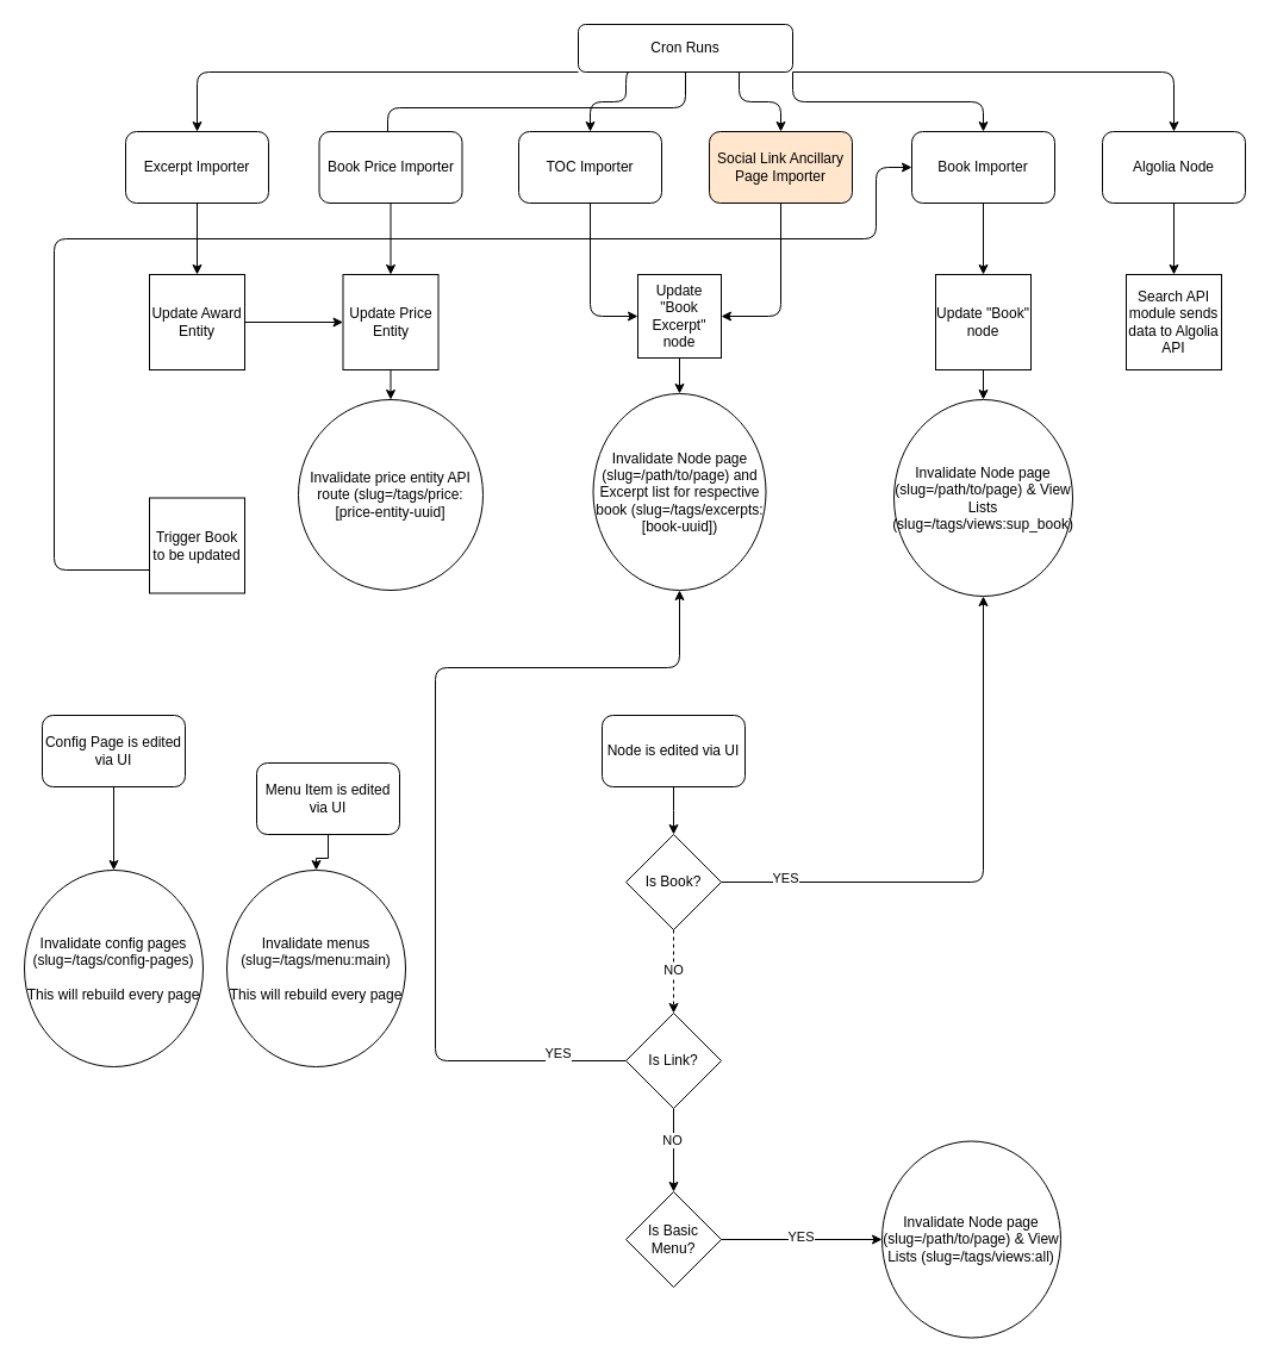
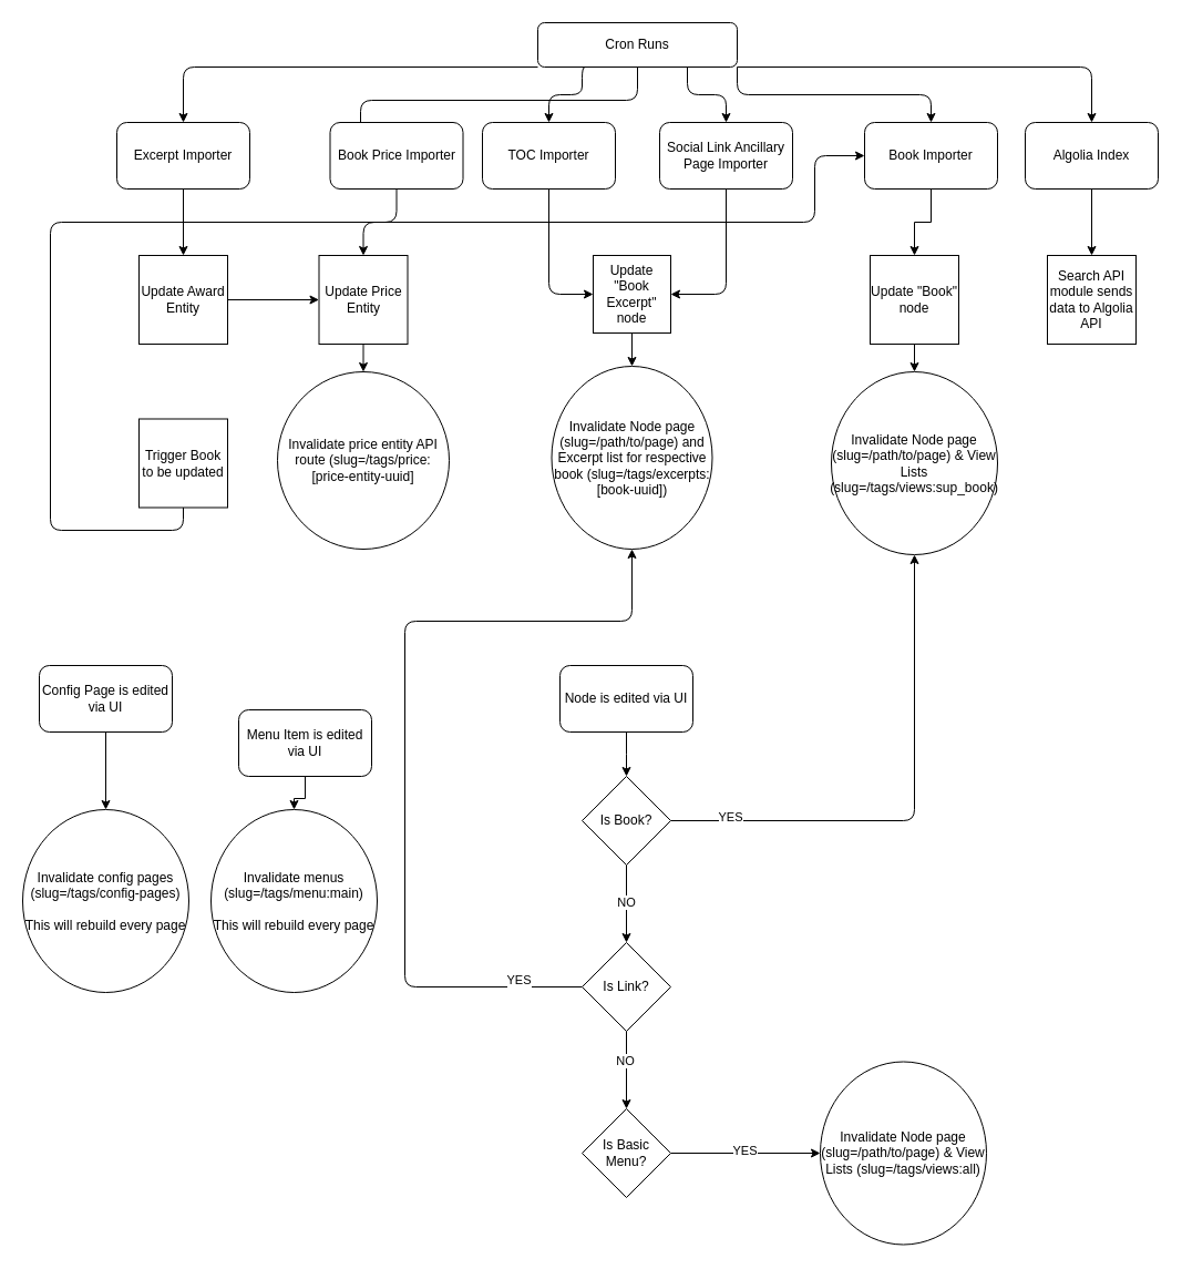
  <mxCell id="0" />
  <mxCell id="1" parent="0" />
  <mxCell id="2" style="edgeStyle=orthogonalEdgeStyle;rounded=1;orthogonalLoop=1;jettySize=auto;html=1;exitX=0;exitY=1;exitDx=0;exitDy=0;entryX=0.5;entryY=0;entryDx=0;entryDy=0;curved=0;" parent="1" source="8" target="20" edge="1"><mxGeometry relative="1" as="geometry"><Array as="points"><mxPoint x="165" y="60" /></Array></mxGeometry></mxCell>
  <mxCell id="3" style="edgeStyle=orthogonalEdgeStyle;rounded=1;orthogonalLoop=1;jettySize=auto;html=1;exitX=0.25;exitY=1;exitDx=0;exitDy=0;entryX=0.5;entryY=0;entryDx=0;entryDy=0;curved=0;" parent="1" source="8" target="18" edge="1"><mxGeometry relative="1" as="geometry"><Array as="points"><mxPoint x="525" y="60" /><mxPoint x="525" y="85" /><mxPoint x="495" y="85" /></Array></mxGeometry></mxCell>
  <mxCell id="4" style="edgeStyle=orthogonalEdgeStyle;rounded=1;orthogonalLoop=1;jettySize=auto;html=1;exitX=0.5;exitY=1;exitDx=0;exitDy=0;entryX=0.5;entryY=0;entryDx=0;entryDy=0;curved=0;" parent="1" source="8" target="16" edge="1"><mxGeometry relative="1" as="geometry"><Array as="points"><mxPoint x="575" y="90" /><mxPoint x="325" y="90" /><mxPoint x="325" y="140" /></Array></mxGeometry></mxCell>
  <mxCell id="5" style="edgeStyle=orthogonalEdgeStyle;rounded=1;orthogonalLoop=1;jettySize=auto;html=1;exitX=0.75;exitY=1;exitDx=0;exitDy=0;entryX=0.5;entryY=0;entryDx=0;entryDy=0;curved=0;" parent="1" source="8" target="10" edge="1"><mxGeometry relative="1" as="geometry" /></mxCell>
  <mxCell id="6" style="edgeStyle=orthogonalEdgeStyle;rounded=1;orthogonalLoop=1;jettySize=auto;html=1;exitX=1;exitY=1;exitDx=0;exitDy=0;entryX=0.5;entryY=0;entryDx=0;entryDy=0;curved=0;" parent="1" source="8" target="12" edge="1"><mxGeometry relative="1" as="geometry" /></mxCell>
  <mxCell id="7" style="edgeStyle=orthogonalEdgeStyle;rounded=1;orthogonalLoop=1;jettySize=auto;html=1;exitX=1;exitY=1;exitDx=0;exitDy=0;entryX=0.5;entryY=0;entryDx=0;entryDy=0;curved=0;" parent="1" source="8" target="14" edge="1"><mxGeometry relative="1" as="geometry"><Array as="points"><mxPoint x="985" y="60" /></Array></mxGeometry></mxCell>
  <mxCell id="8" value="Cron Runs" style="rounded=1;whiteSpace=wrap;html=1;fontSize=12;glass=0;strokeWidth=1;shadow=0;" parent="1" vertex="1"><mxGeometry x="485" width="180" height="40" as="geometry" y="20" /></mxCell>
  <mxCell id="9" style="edgeStyle=orthogonalEdgeStyle;rounded=1;orthogonalLoop=1;jettySize=auto;html=1;exitX=0.5;exitY=1;exitDx=0;exitDy=0;entryX=1;entryY=0.5;entryDx=0;entryDy=0;curved=0;" edge="1" parent="1" source="10" target="26"><mxGeometry relative="1" as="geometry" /></mxCell>
- <mxCell id="10" value="Social Link Ancillary Page Importer" style="rounded=1;whiteSpace=wrap;html=1;fillColor=#ffe6cc;" parent="1" vertex="1"><mxGeometry x="595" y="110" width="120" height="60" as="geometry" /></mxCell>
+ <mxCell id="10" value="Social Link Ancillary Page Importer" style="rounded=1;whiteSpace=wrap;html=1;" parent="1" vertex="1"><mxGeometry x="595" y="110" width="120" height="60" as="geometry" /></mxCell>
  <mxCell id="11" style="edgeStyle=orthogonalEdgeStyle;rounded=0;orthogonalLoop=1;jettySize=auto;html=1;exitX=0.5;exitY=1;exitDx=0;exitDy=0;entryX=0.5;entryY=0;entryDx=0;entryDy=0;" parent="1" source="12" target="28" edge="1"><mxGeometry relative="1" as="geometry" /></mxCell>
- <mxCell id="12" value="Book Importer" style="rounded=1;whiteSpace=wrap;html=1;" parent="1" vertex="1"><mxGeometry x="765" y="110" width="120" height="60" as="geometry" /></mxCell>
+ <mxCell id="12" value="Book Importer" style="rounded=1;whiteSpace=wrap;html=1;" parent="1" vertex="1"><mxGeometry x="780" y="110" width="120" height="60" as="geometry" /></mxCell>
  <mxCell id="13" style="edgeStyle=orthogonalEdgeStyle;rounded=0;orthogonalLoop=1;jettySize=auto;html=1;exitX=0.5;exitY=1;exitDx=0;exitDy=0;entryX=0.5;entryY=0;entryDx=0;entryDy=0;" parent="1" source="14" target="34" edge="1"><mxGeometry relative="1" as="geometry" /></mxCell>
- <mxCell id="14" value="Algolia Node" style="rounded=1;whiteSpace=wrap;html=1;" parent="1" vertex="1"><mxGeometry x="925" y="110" width="120" height="60" as="geometry" /></mxCell>
+ <mxCell id="14" value="Algolia Index" style="rounded=1;whiteSpace=wrap;html=1;" parent="1" vertex="1"><mxGeometry x="925" y="110" width="120" height="60" as="geometry" /></mxCell>
  <mxCell id="15" style="edgeStyle=orthogonalEdgeStyle;rounded=1;orthogonalLoop=1;jettySize=auto;html=1;exitX=0.5;exitY=1;exitDx=0;exitDy=0;entryX=0.5;entryY=0;entryDx=0;entryDy=0;curved=0;" parent="1" source="16" target="30" edge="1"><mxGeometry relative="1" as="geometry" /></mxCell>
- <mxCell id="16" value="Book Price Importer" style="rounded=1;whiteSpace=wrap;html=1;" parent="1" vertex="1"><mxGeometry x="267.5" y="110" width="120" height="60" as="geometry" /></mxCell>
+ <mxCell id="16" value="Book Price Importer" style="rounded=1;whiteSpace=wrap;html=1;" parent="1" vertex="1"><mxGeometry x="297.5" y="110" width="120" height="60" as="geometry" /></mxCell>
  <mxCell id="17" style="edgeStyle=orthogonalEdgeStyle;rounded=1;orthogonalLoop=1;jettySize=auto;html=1;exitX=0.5;exitY=1;exitDx=0;exitDy=0;entryX=0;entryY=0.5;entryDx=0;entryDy=0;curved=0;" edge="1" parent="1" source="18" target="26"><mxGeometry relative="1" as="geometry" /></mxCell>
  <mxCell id="18" value="TOC Importer" style="rounded=1;whiteSpace=wrap;html=1;" parent="1" vertex="1"><mxGeometry x="435" y="110" width="120" height="60" as="geometry" /></mxCell>
  <mxCell id="19" style="edgeStyle=orthogonalEdgeStyle;rounded=0;orthogonalLoop=1;jettySize=auto;html=1;exitX=0.5;exitY=1;exitDx=0;exitDy=0;entryX=0.5;entryY=0;entryDx=0;entryDy=0;" parent="1" source="20" target="22" edge="1"><mxGeometry relative="1" as="geometry" /></mxCell>
  <mxCell id="20" value="Excerpt Importer" style="rounded=1;whiteSpace=wrap;html=1;" parent="1" vertex="1"><mxGeometry x="105" y="110" width="120" height="60" as="geometry" /></mxCell>
  <mxCell id="21" style="edgeStyle=orthogonalEdgeStyle;rounded=0;orthogonalLoop=1;jettySize=auto;html=1;" parent="1" source="22" target="30" edge="1"><mxGeometry relative="1" as="geometry" /></mxCell>
  <mxCell id="22" value="Update Award Entity" style="whiteSpace=wrap;html=1;aspect=fixed;" parent="1" vertex="1"><mxGeometry x="125" y="230" width="80" height="80" as="geometry" /></mxCell>
  <mxCell id="23" style="edgeStyle=orthogonalEdgeStyle;rounded=1;orthogonalLoop=1;jettySize=auto;html=1;exitX=0.5;exitY=1;exitDx=0;exitDy=0;entryX=0;entryY=0.5;entryDx=0;entryDy=0;curved=0;" edge="1" parent="1" source="24" target="12"><mxGeometry relative="1" as="geometry"><Array as="points"><mxPoint x="165" y="478" /><mxPoint x="45" y="478" /><mxPoint x="45" y="200" /><mxPoint x="735" y="200" /><mxPoint x="735" y="140" /></Array></mxGeometry></mxCell>
- <mxCell id="24" value="Trigger Book to be updated" style="whiteSpace=wrap;html=1;aspect=fixed;" parent="1" vertex="1"><mxGeometry x="125" y="417.5" width="80" height="80" as="geometry" /></mxCell>
+ <mxCell id="24" value="Trigger Book to be updated" style="whiteSpace=wrap;html=1;aspect=fixed;" parent="1" vertex="1"><mxGeometry x="125" y="377.5" width="80" height="80" as="geometry" /></mxCell>
  <mxCell id="25" style="edgeStyle=orthogonalEdgeStyle;rounded=0;orthogonalLoop=1;jettySize=auto;html=1;exitX=0.5;exitY=1;exitDx=0;exitDy=0;entryX=0.5;entryY=0;entryDx=0;entryDy=0;" edge="1" parent="1" source="26" target="33"><mxGeometry relative="1" as="geometry" /></mxCell>
  <mxCell id="26" value="Update &quot;Book Excerpt&quot; node" style="whiteSpace=wrap;html=1;aspect=fixed;" parent="1" vertex="1"><mxGeometry x="535" y="230" width="70" height="70" as="geometry" /></mxCell>
  <mxCell id="27" style="edgeStyle=orthogonalEdgeStyle;rounded=0;orthogonalLoop=1;jettySize=auto;html=1;exitX=0.5;exitY=1;exitDx=0;exitDy=0;entryX=0.5;entryY=0;entryDx=0;entryDy=0;" parent="1" source="28" target="32" edge="1"><mxGeometry relative="1" as="geometry" /></mxCell>
  <mxCell id="28" value="Update &quot;Book&quot; node" style="whiteSpace=wrap;html=1;aspect=fixed;" parent="1" vertex="1"><mxGeometry x="785" y="230" width="80" height="80" as="geometry" /></mxCell>
  <mxCell id="29" style="edgeStyle=orthogonalEdgeStyle;rounded=0;orthogonalLoop=1;jettySize=auto;html=1;exitX=0.5;exitY=1;exitDx=0;exitDy=0;entryX=0.5;entryY=0;entryDx=0;entryDy=0;" parent="1" source="30" target="31" edge="1"><mxGeometry relative="1" as="geometry" /></mxCell>
  <mxCell id="30" value="Update Price Entity" style="whiteSpace=wrap;html=1;aspect=fixed;" parent="1" vertex="1"><mxGeometry x="287.5" y="230" width="80" height="80" as="geometry" /></mxCell>
  <mxCell id="31" value="&lt;div&gt;Invalidate price entity API route (slug=/tags/price:[price-entity-uuid]&lt;br&gt;&lt;/div&gt;" style="ellipse;whiteSpace=wrap;html=1;" parent="1" vertex="1"><mxGeometry x="250" y="335" width="155" height="160" as="geometry" /></mxCell>
  <mxCell id="32" value="&lt;div&gt;Invalidate Node page (slug=/path/to/page) &amp;amp; View Lists (slug=/tags/views:sup_book)&lt;/div&gt;" style="ellipse;whiteSpace=wrap;html=1;" parent="1" vertex="1"><mxGeometry x="750" y="335" width="150" height="165" as="geometry" /></mxCell>
  <mxCell id="33" value="Invalidate Node page (slug=/path/to/page) and Excerpt list for respective book (slug=/tags/excerpts:[book-uuid])" style="ellipse;whiteSpace=wrap;html=1;" parent="1" vertex="1"><mxGeometry x="497.5" y="330" width="145" height="165" as="geometry" /></mxCell>
  <mxCell id="34" value="&lt;div&gt;Search API module sends data to Algolia API&lt;/div&gt;" style="whiteSpace=wrap;html=1;aspect=fixed;" parent="1" vertex="1"><mxGeometry x="945" y="230" width="80" height="80" as="geometry" /></mxCell>
  <mxCell id="35" style="edgeStyle=orthogonalEdgeStyle;rounded=0;orthogonalLoop=1;jettySize=auto;html=1;exitX=0.5;exitY=1;exitDx=0;exitDy=0;entryX=0.5;entryY=0;entryDx=0;entryDy=0;" parent="1" source="36" edge="1"><mxGeometry relative="1" as="geometry"><mxPoint x="565" y="700" as="targetPoint" /></mxGeometry></mxCell>
  <mxCell id="36" value="Node is edited via UI" style="rounded=1;whiteSpace=wrap;html=1;" parent="1" vertex="1"><mxGeometry x="505" y="600" width="120" height="60" as="geometry" /></mxCell>
- <mxCell id="37" style="edgeStyle=orthogonalEdgeStyle;rounded=0;orthogonalLoop=1;jettySize=auto;html=1;exitX=0.5;exitY=1;exitDx=0;exitDy=0;entryX=0.5;entryY=0;entryDx=0;entryDy=0;dashed=1;" parent="1" source="41" target="46" edge="1"><mxGeometry relative="1" as="geometry" /></mxCell>
+ <mxCell id="37" style="edgeStyle=orthogonalEdgeStyle;rounded=0;orthogonalLoop=1;jettySize=auto;html=1;exitX=0.5;exitY=1;exitDx=0;exitDy=0;entryX=0.5;entryY=0;entryDx=0;entryDy=0;" parent="1" source="41" target="46" edge="1"><mxGeometry relative="1" as="geometry" /></mxCell>
  <mxCell id="38" value="&lt;div&gt;NO&lt;/div&gt;" style="edgeLabel;html=1;align=center;verticalAlign=middle;resizable=0;points=[];" parent="37" vertex="1" connectable="0"><mxGeometry x="-0.067" y="-1" relative="1" as="geometry"><mxPoint as="offset" /></mxGeometry></mxCell>
  <mxCell id="39" style="edgeStyle=orthogonalEdgeStyle;rounded=1;orthogonalLoop=1;jettySize=auto;html=1;exitX=1;exitY=0.5;exitDx=0;exitDy=0;entryX=0.5;entryY=1;entryDx=0;entryDy=0;curved=0;" parent="1" source="41" target="32" edge="1"><mxGeometry relative="1" as="geometry" /></mxCell>
  <mxCell id="40" value="&lt;div&gt;YES&lt;/div&gt;" style="edgeLabel;html=1;align=center;verticalAlign=middle;resizable=0;points=[];" parent="39" vertex="1" connectable="0"><mxGeometry x="-0.771" y="4" relative="1" as="geometry"><mxPoint as="offset" /></mxGeometry></mxCell>
  <mxCell id="41" value="Is Book?" style="rhombus;whiteSpace=wrap;html=1;" parent="1" vertex="1"><mxGeometry x="525" y="700" width="80" height="80" as="geometry" /></mxCell>
  <mxCell id="42" style="edgeStyle=orthogonalEdgeStyle;rounded=1;orthogonalLoop=1;jettySize=auto;html=1;exitX=0;exitY=0.5;exitDx=0;exitDy=0;entryX=0.5;entryY=1;entryDx=0;entryDy=0;curved=0;" parent="1" source="46" target="33" edge="1"><mxGeometry relative="1" as="geometry"><Array as="points"><mxPoint x="365" y="890" /><mxPoint x="365" y="560" /><mxPoint x="570" y="560" /></Array></mxGeometry></mxCell>
  <mxCell id="43" value="&lt;div&gt;YES&lt;/div&gt;" style="edgeLabel;html=1;align=center;verticalAlign=middle;resizable=0;points=[];" parent="42" vertex="1" connectable="0"><mxGeometry x="-0.848" y="-7" relative="1" as="geometry"><mxPoint as="offset" /></mxGeometry></mxCell>
  <mxCell id="44" style="edgeStyle=orthogonalEdgeStyle;rounded=0;orthogonalLoop=1;jettySize=auto;html=1;exitX=0.5;exitY=1;exitDx=0;exitDy=0;entryX=0.5;entryY=0;entryDx=0;entryDy=0;" parent="1" source="46" target="49" edge="1"><mxGeometry relative="1" as="geometry" /></mxCell>
  <mxCell id="45" value="NO" style="edgeLabel;html=1;align=center;verticalAlign=middle;resizable=0;points=[];" parent="44" vertex="1" connectable="0"><mxGeometry x="-0.265" y="-2" relative="1" as="geometry"><mxPoint as="offset" /></mxGeometry></mxCell>
  <mxCell id="46" value="Is Link?" style="rhombus;whiteSpace=wrap;html=1;" parent="1" vertex="1"><mxGeometry x="525" y="850" width="80" height="80" as="geometry" /></mxCell>
  <mxCell id="47" style="edgeStyle=orthogonalEdgeStyle;rounded=0;orthogonalLoop=1;jettySize=auto;html=1;exitX=1;exitY=0.5;exitDx=0;exitDy=0;entryX=0;entryY=0.5;entryDx=0;entryDy=0;" parent="1" source="49" target="50" edge="1"><mxGeometry relative="1" as="geometry" /></mxCell>
  <mxCell id="48" value="YES" style="edgeLabel;html=1;align=center;verticalAlign=middle;resizable=0;points=[];" parent="47" vertex="1" connectable="0"><mxGeometry x="-0.022" y="3" relative="1" as="geometry"><mxPoint as="offset" /></mxGeometry></mxCell>
  <mxCell id="49" value="Is Basic Menu?" style="rhombus;whiteSpace=wrap;html=1;" parent="1" vertex="1"><mxGeometry x="525" y="1000" width="80" height="80" as="geometry" /></mxCell>
  <mxCell id="50" value="&lt;div&gt;Invalidate Node page (slug=/path/to/page) &amp;amp; View Lists (slug=/tags/views:all)&lt;/div&gt;" style="ellipse;whiteSpace=wrap;html=1;" parent="1" vertex="1"><mxGeometry x="740" y="957.5" width="150" height="165" as="geometry" /></mxCell>
  <mxCell id="51" style="edgeStyle=orthogonalEdgeStyle;rounded=0;orthogonalLoop=1;jettySize=auto;html=1;entryX=0.5;entryY=0;entryDx=0;entryDy=0;" parent="1" source="52" target="53" edge="1"><mxGeometry relative="1" as="geometry" /></mxCell>
  <mxCell id="52" value="Config Page is edited via UI" style="rounded=1;whiteSpace=wrap;html=1;" parent="1" vertex="1"><mxGeometry x="35" y="600" width="120" height="60" as="geometry" /></mxCell>
  <mxCell id="53" value="&lt;div&gt;Invalidate config pages (slug=/tags/config-pages)&lt;/div&gt;&lt;div&gt;&lt;br&gt;&lt;/div&gt;&lt;div&gt;This will rebuild every page&lt;br&gt;&lt;/div&gt;" style="ellipse;whiteSpace=wrap;html=1;" parent="1" vertex="1"><mxGeometry x="20" y="730" width="150" height="165" as="geometry" /></mxCell>
  <mxCell id="54" style="edgeStyle=orthogonalEdgeStyle;rounded=0;orthogonalLoop=1;jettySize=auto;html=1;entryX=0.5;entryY=0;entryDx=0;entryDy=0;" parent="1" source="55" target="56" edge="1"><mxGeometry relative="1" as="geometry" /></mxCell>
  <mxCell id="55" value="Menu Item is edited via UI" style="rounded=1;whiteSpace=wrap;html=1;" parent="1" vertex="1"><mxGeometry x="215" y="640" width="120" height="60" as="geometry" /></mxCell>
  <mxCell id="56" value="&lt;div&gt;Invalidate menus (slug=/tags/menu:main)&lt;/div&gt;&lt;div&gt;&lt;br&gt;&lt;/div&gt;&lt;div&gt;This will rebuild every page&lt;br&gt;&lt;/div&gt;" style="ellipse;whiteSpace=wrap;html=1;" parent="1" vertex="1"><mxGeometry x="190" y="730" width="150" height="165" as="geometry" /></mxCell>
